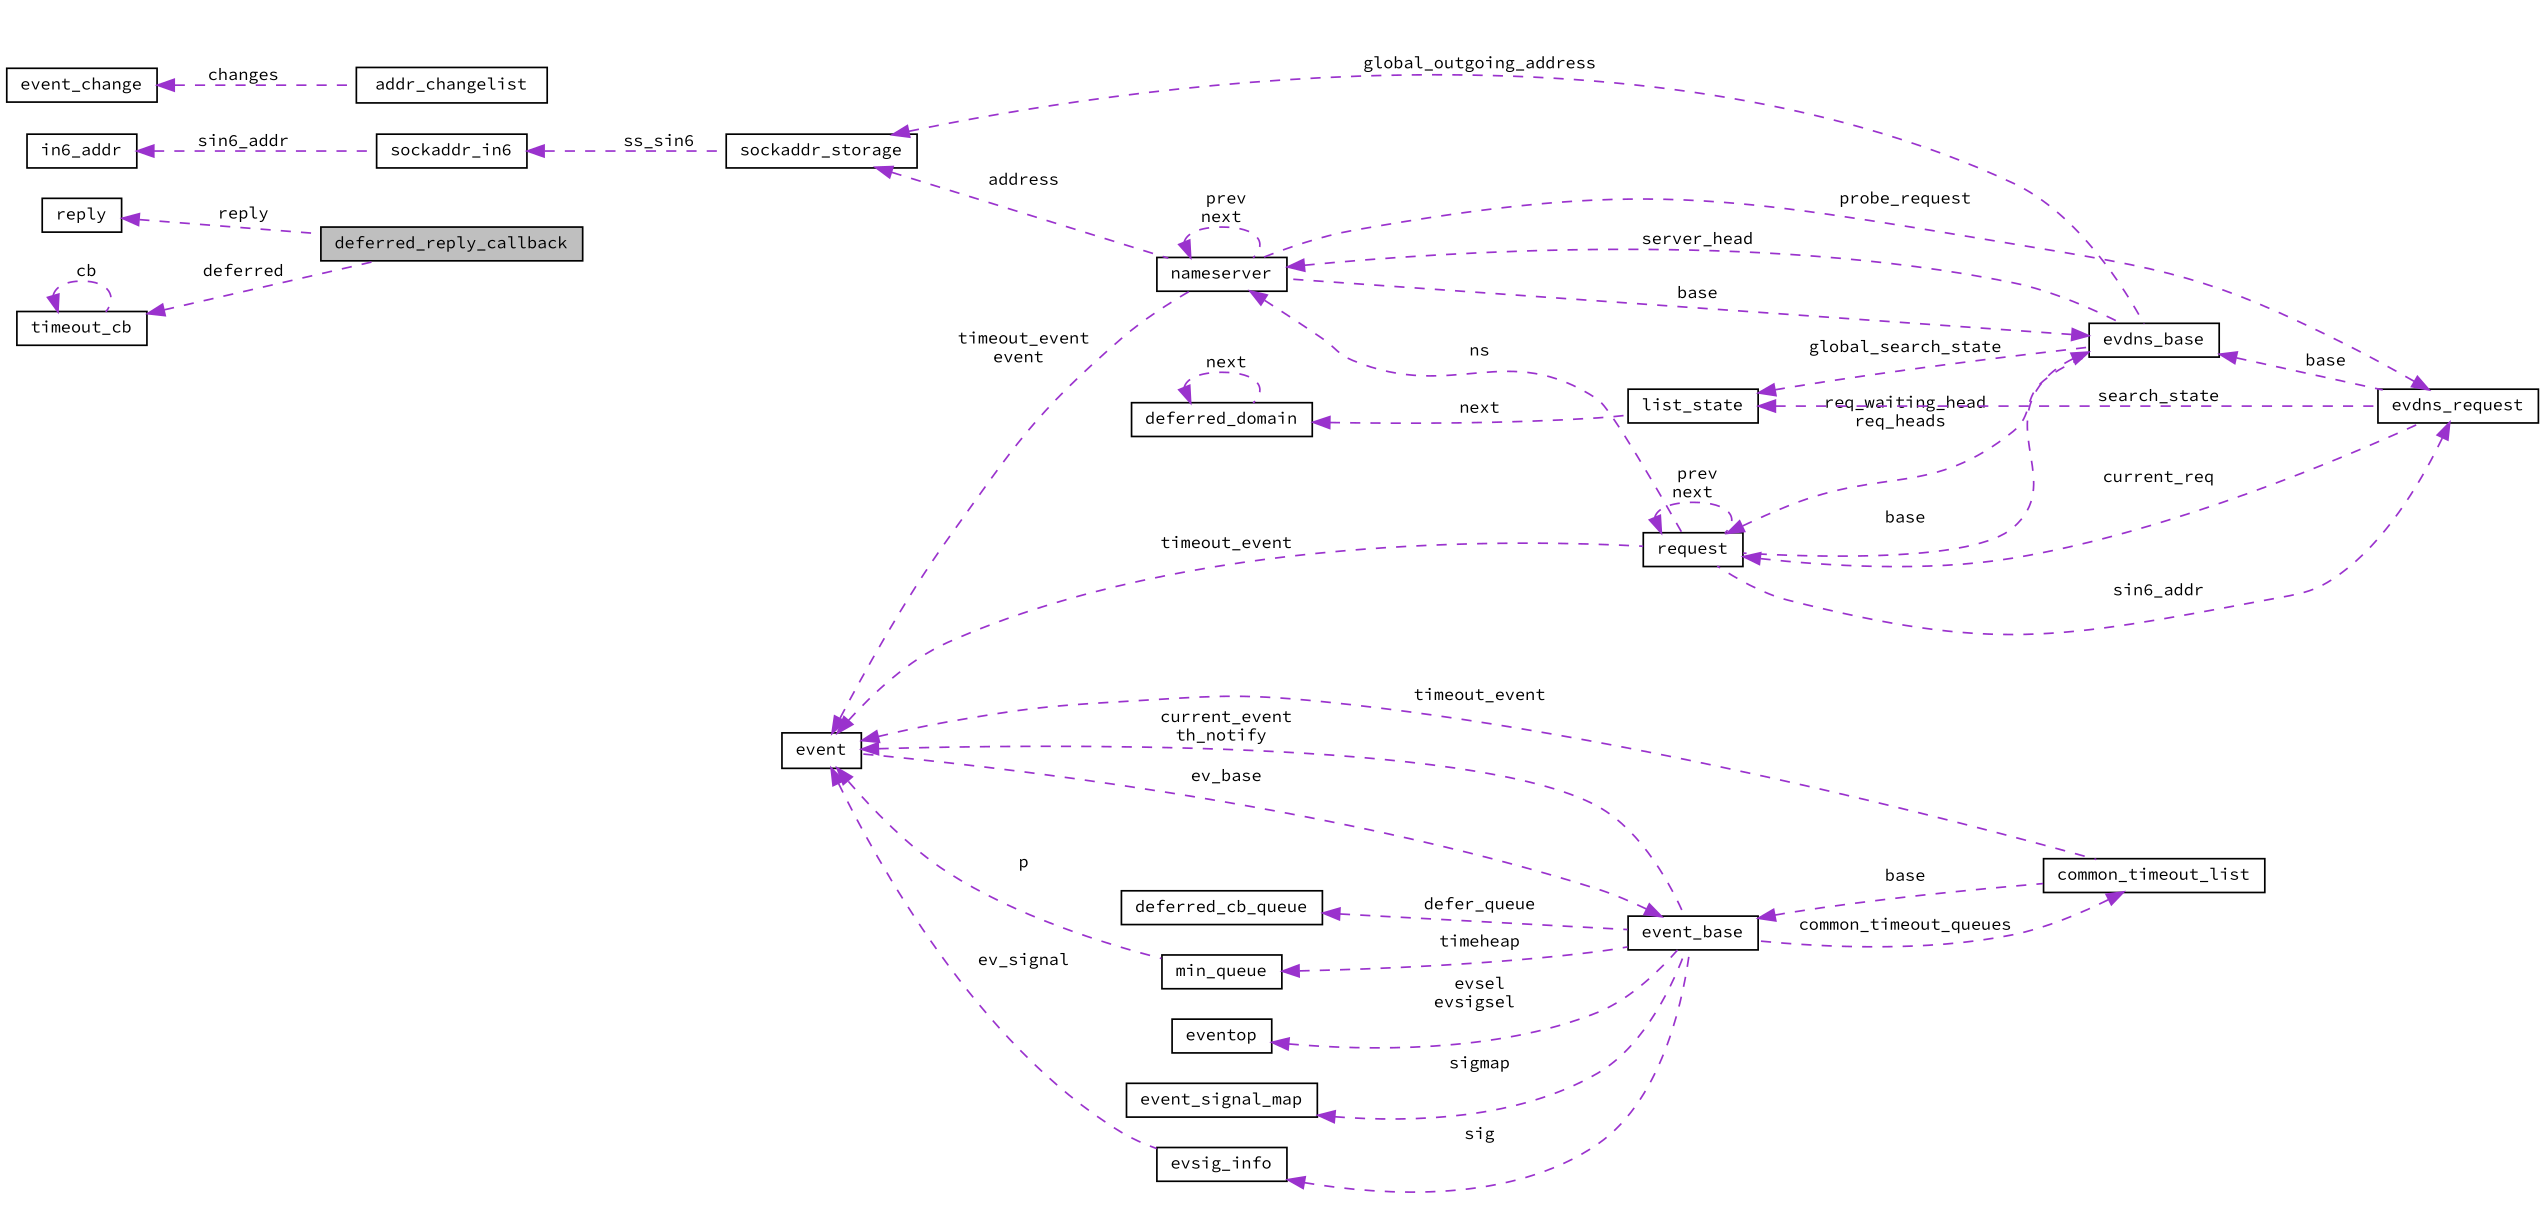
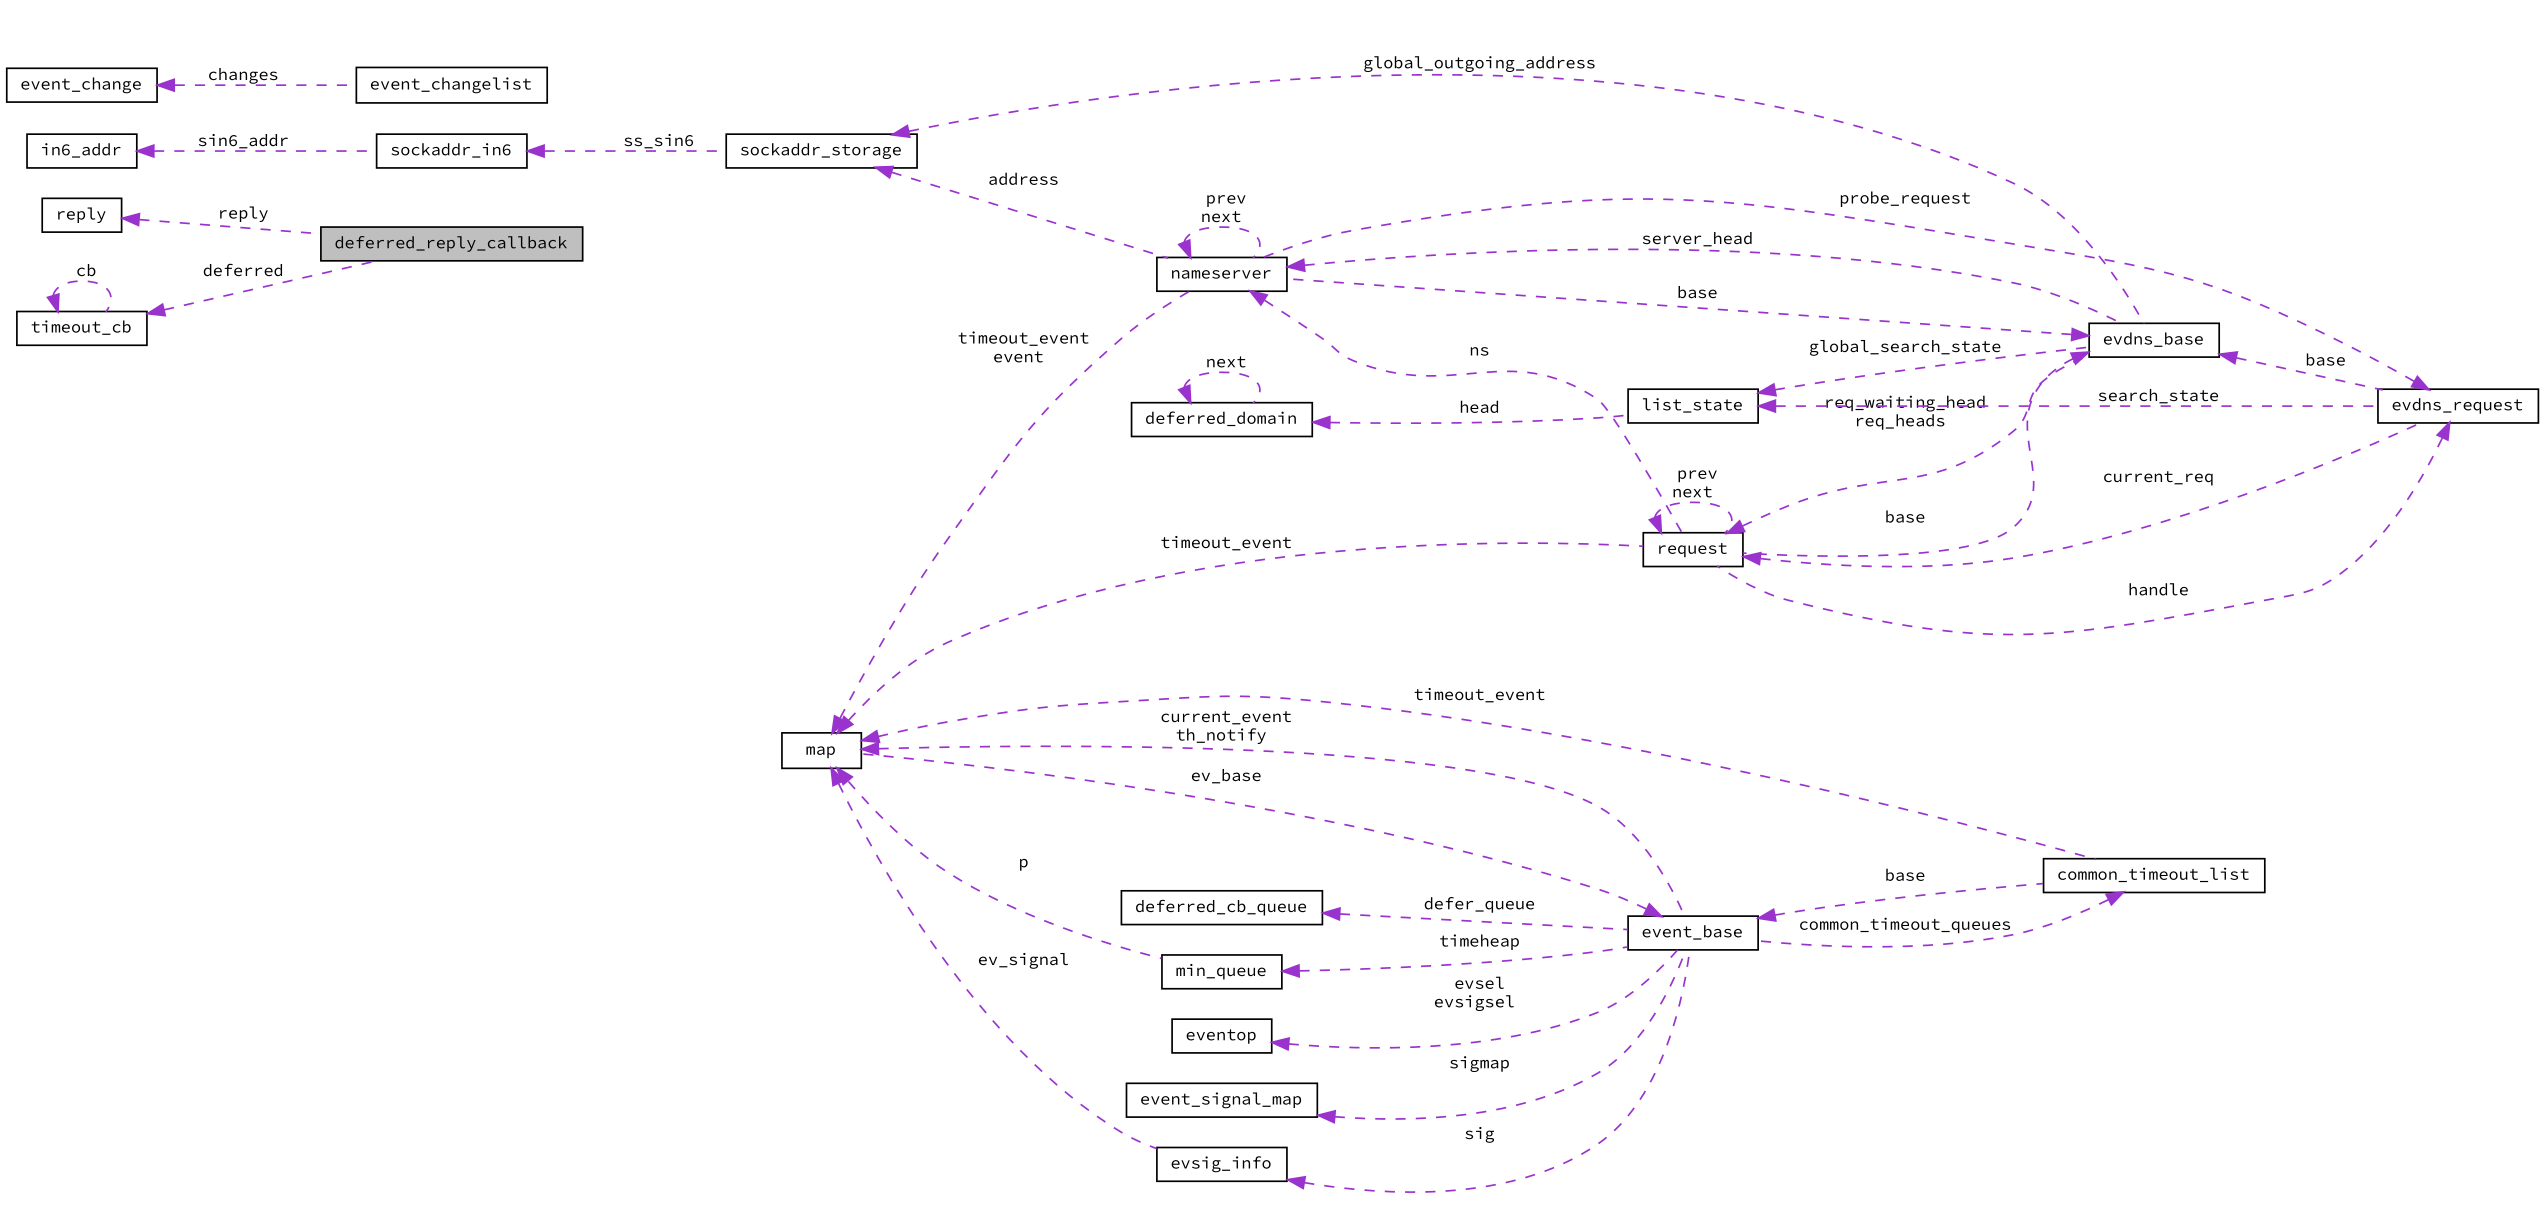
  digraph {
    fontname="Source Code Pro"
    rankdir=LR
    node [color=black fillcolor=white fontname="Source Code Pro" fontsize=10 shape=record style=filled]
    edge [color=darkorchid3 dir=back fontname="Source Code Pro" fontsize=10 labelfontname=Helvetica labelfontsize=10 style=dashed]
    n1 [fillcolor=grey75 fontcolor=black height=0.2 label=deferred_reply_callback width=0.4]
    n2 [height=0.2 label=reply width=0.4]
    n3 [height=0.2 label=in6_addr width=0.4]
    n4 [height=0.2 label=sockaddr_in6 width=0.4]
    n5 [height=0.2 label=sockaddr_storage width=0.4]
    n6 [height=0.2 label=evdns_request width=0.4]
    n7 [height=0.2 label=nameserver width=0.4]
    n8 [height=0.2 label=request width=0.4]
    n9 [height=0.2 label=evdns_base width=0.4]
-   n10 [height=0.2 label=event width=0.4]
+   n10 [height=0.2 label=map width=0.4]
    n11 [height=0.2 label=event_base width=0.4]
    n12 [height=0.2 label=evsig_info width=0.4]
    n13 [height=0.2 label=min_queue width=0.4]
    n14 [height=0.2 label=common_timeout_list width=0.4]
    n15 [height=0.2 label=eventop width=0.4]
    n16 [height=0.2 label=deferred_cb_queue width=0.4]
    n17 [height=0.2 label=event_signal_map width=0.4]
-   n18 [height=0.2 label=addr_changelist width=0.4]
+   n18 [height=0.2 label=event_changelist width=0.4]
    n19 [height=0.2 label=event_change width=0.4]
    n20 [height=0.2 label=list_state width=0.4]
    n21 [height=0.2 label=deferred_domain width=0.4]
    n22 [height=0.2 label=timeout_cb width=0.4]
    n2 -> n1 [label=" reply"]
    n3 -> n4 [label=" sin6_addr"]
    n4 -> n5 [label=" ss_sin6"]
    n5 -> n7 [label=" address"]
    n5 -> n9 [label=" global_outgoing_address"]
    n6 -> n7 [label=" probe_request"]
-   n6 -> n8 [label=" sin6_addr"]
+   n6 -> n8 [label=" handle"]
    n7 -> n7 [label=" prev\nnext"]
    n7 -> n8 [label=" ns"]
    n7 -> n9 [label=" server_head"]
    n8 -> n6 [label=" current_req"]
    n8 -> n8 [label=" prev\nnext"]
    n8 -> n9 [label=" req_waiting_head\nreq_heads"]
    n9 -> n6 [label=" base"]
    n9 -> n7 [label=" base"]
    n9 -> n8 [label=" base"]
    n10 -> n7 [label=" timeout_event\nevent"]
    n10 -> n8 [label=" timeout_event"]
    n10 -> n11 [label=" current_event\nth_notify"]
    n10 -> n12 [label=" ev_signal"]
    n10 -> n13 [label=" p"]
    n10 -> n14 [label=" timeout_event"]
    n11 -> n10 [label=" ev_base"]
    n11 -> n14 [label=" base"]
    n12 -> n11 [label=" sig"]
    n13 -> n11 [label=" timeheap"]
    n14 -> n11 [label=" common_timeout_queues"]
    n15 -> n11 [label=" evsel\nevsigsel"]
    n16 -> n11 [label=" defer_queue"]
    n17 -> n11 [label=" sigmap"]
    n19 -> n18 [label=" changes"]
    n20 -> n6 [label=" search_state"]
    n20 -> n9 [label=" global_search_state"]
-   n21 -> n20 [label=" next"]
+   n21 -> n20 [label=" head"]
    n21 -> n21 [label=" next"]
    n22 -> n1 [label=" deferred"]
    n22 -> n22 [label=" cb"]
  }
